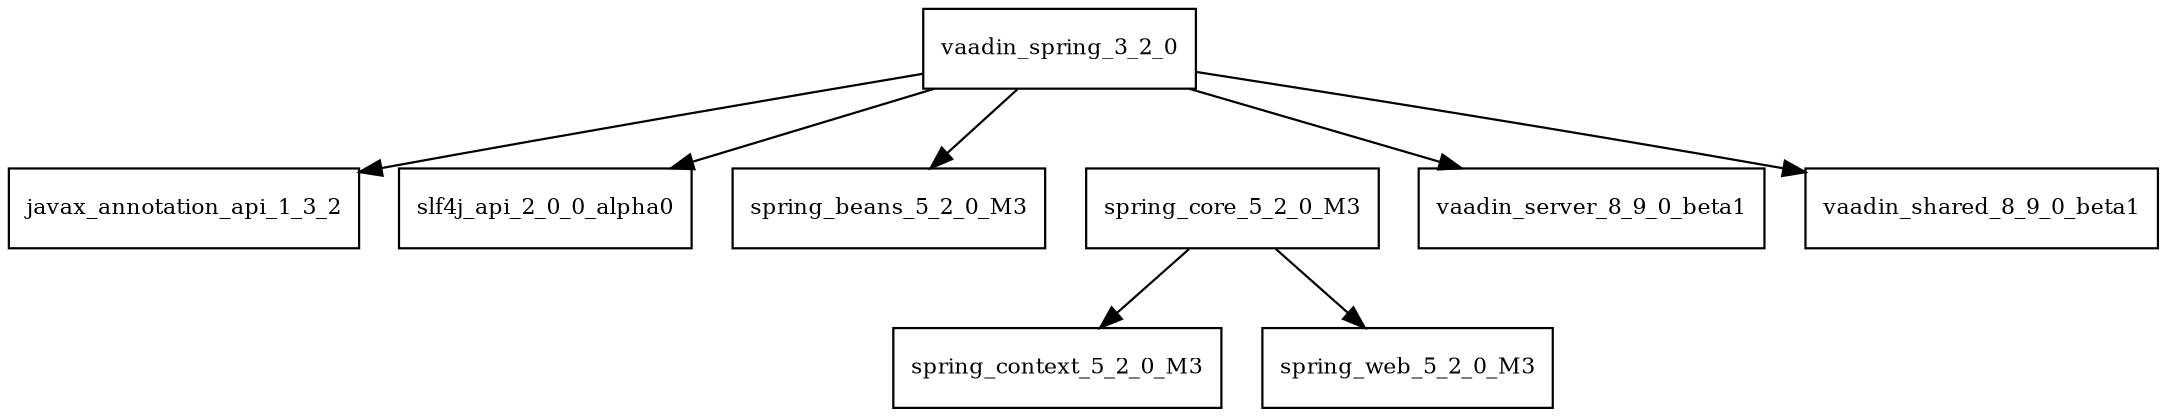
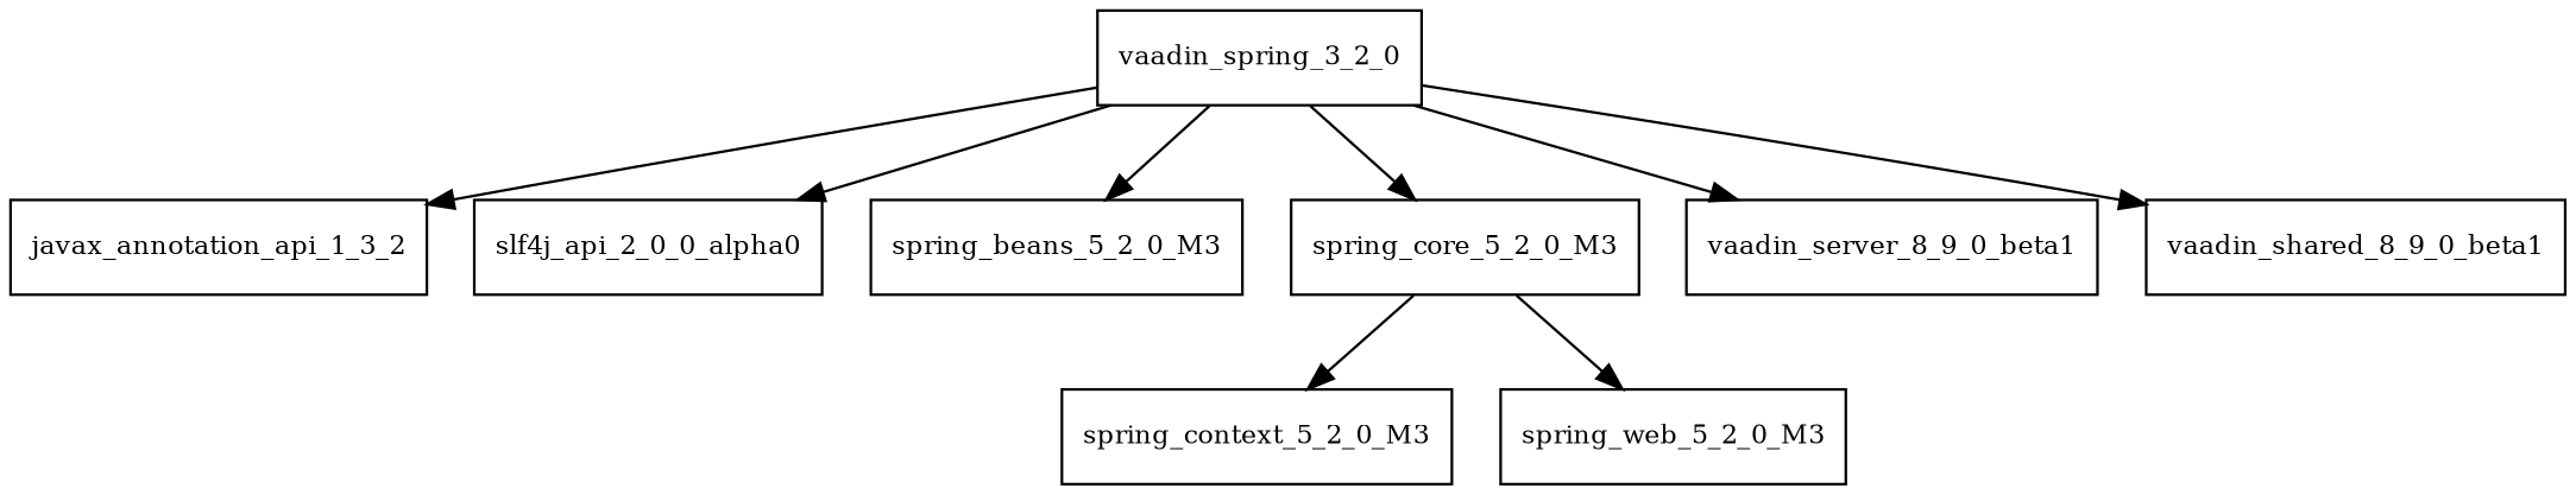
  digraph {
    node [fontsize=10.0 shape=box]
    vaadin_spring_3_2_0
    javax_annotation_api_1_3_2
    slf4j_api_2_0_0_alpha0
    spring_beans_5_2_0_M3
    spring_core_5_2_0_M3
    vaadin_server_8_9_0_beta1
    vaadin_shared_8_9_0_beta1
    spring_context_5_2_0_M3
    spring_web_5_2_0_M3
    vaadin_spring_3_2_0 -> javax_annotation_api_1_3_2
    vaadin_spring_3_2_0 -> slf4j_api_2_0_0_alpha0
    vaadin_spring_3_2_0 -> spring_beans_5_2_0_M3
+   vaadin_spring_3_2_0 -> spring_core_5_2_0_M3
    vaadin_spring_3_2_0 -> vaadin_server_8_9_0_beta1
    vaadin_spring_3_2_0 -> vaadin_shared_8_9_0_beta1
    spring_core_5_2_0_M3 -> spring_context_5_2_0_M3
    spring_core_5_2_0_M3 -> spring_web_5_2_0_M3
  }
